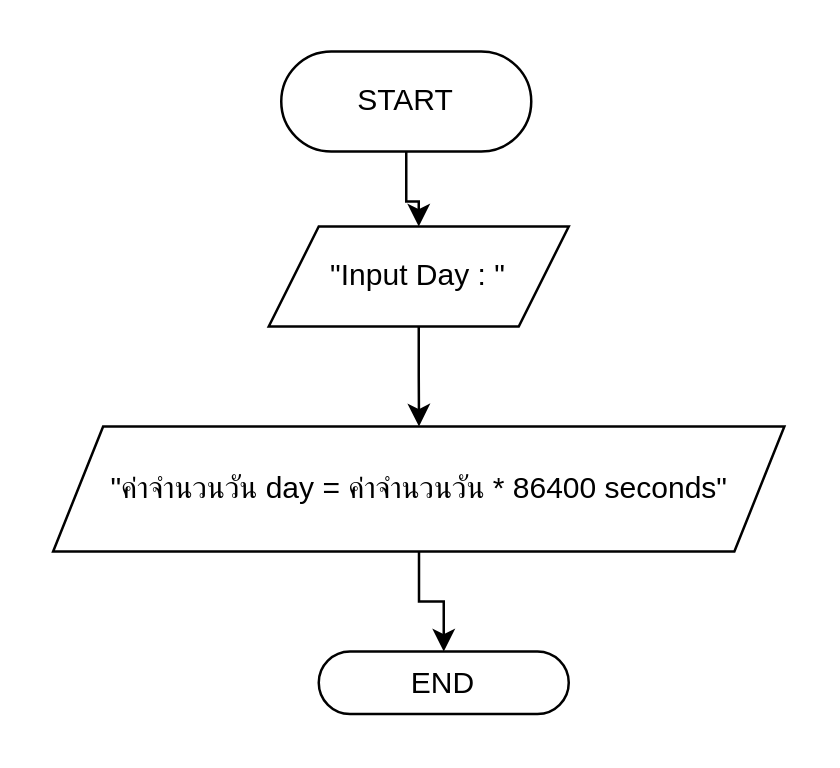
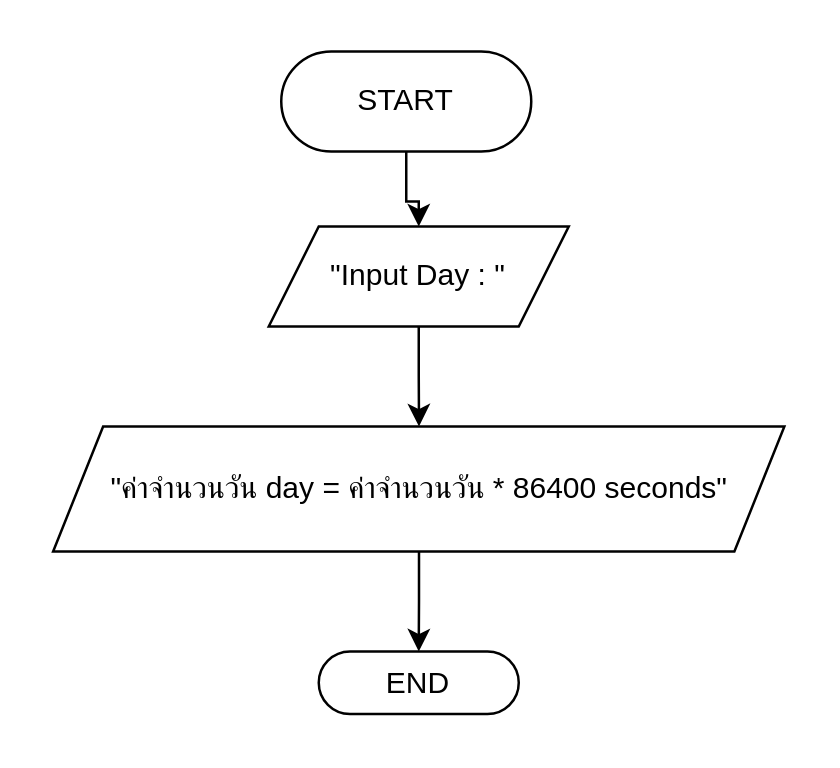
  <mxCell id="0" />
  <mxCell id="1" parent="0" />
  <mxCell id="2" value="" style="edgeStyle=orthogonalEdgeStyle;rounded=0;orthogonalLoop=1;jettySize=auto;html=1;" edge="1" parent="1" source="3" target="5"><mxGeometry relative="1" as="geometry" /></mxCell>
  <mxCell id="3" value="START" style="rounded=1;whiteSpace=wrap;html=1;arcSize=50;" vertex="1" parent="1"><mxGeometry x="112" y="20" width="100" height="40" as="geometry" /></mxCell>
  <mxCell id="4" value="" style="edgeStyle=orthogonalEdgeStyle;rounded=0;orthogonalLoop=1;jettySize=auto;html=1;" edge="1" parent="1" source="5" target="7"><mxGeometry relative="1" as="geometry" /></mxCell>
  <mxCell id="5" value="&quot;Input Day : &quot;" style="shape=parallelogram;perimeter=parallelogramPerimeter;whiteSpace=wrap;html=1;fixedSize=1;rounded=1;arcSize=0;" vertex="1" parent="1"><mxGeometry x="107" y="90" width="120" height="40" as="geometry" /></mxCell>
  <mxCell id="6" value="" style="edgeStyle=orthogonalEdgeStyle;rounded=0;orthogonalLoop=1;jettySize=auto;html=1;" edge="1" parent="1" source="7" target="8"><mxGeometry relative="1" as="geometry" /></mxCell>
  <mxCell id="7" value="&quot;ค่าจำนวนวัน day = ค่าจำนวนวัน * 86400 seconds&quot;" style="shape=parallelogram;perimeter=parallelogramPerimeter;whiteSpace=wrap;html=1;fixedSize=1;rounded=1;arcSize=0;" vertex="1" parent="1"><mxGeometry x="20.75" y="170" width="292.5" height="50" as="geometry" /></mxCell>
- <mxCell id="8" value="END" style="whiteSpace=wrap;html=1;rounded=1;arcSize=50;" vertex="1" parent="1"><mxGeometry x="127" y="260" width="100" height="25" as="geometry" /></mxCell>
+ <mxCell id="8" value="END" style="whiteSpace=wrap;html=1;rounded=1;arcSize=50;" vertex="1" parent="1"><mxGeometry x="127" y="260" width="80" height="25" as="geometry" /></mxCell>
